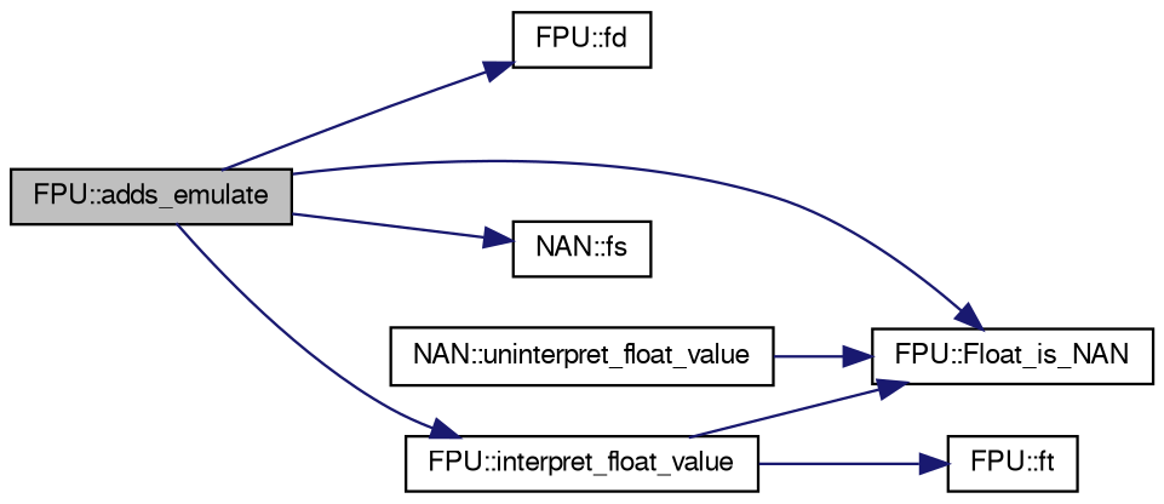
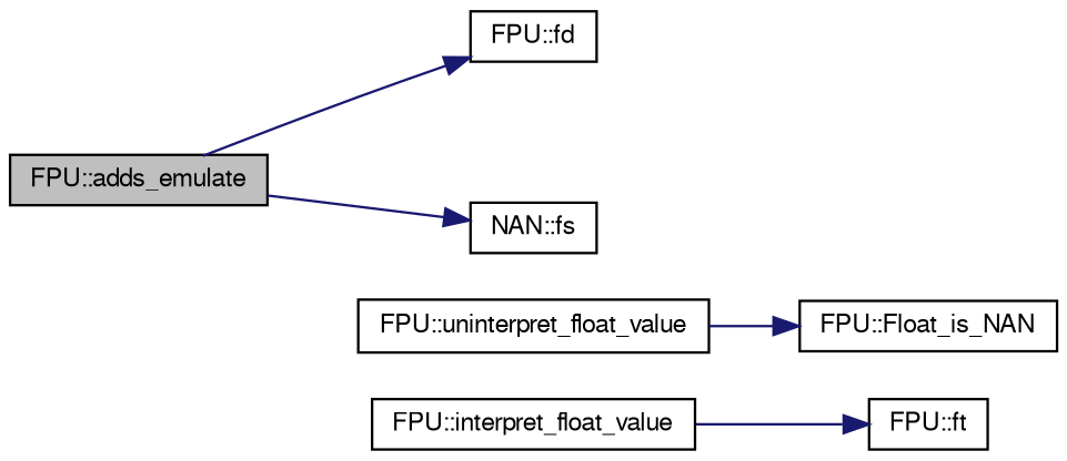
  digraph {
    rankdir=LR
    node [color=black fillcolor=white fontname=FreeSans fontsize=10 shape=record style=filled]
    edge [color=midnightblue fontname=FreeSans fontsize=10 labelfontname=FreeSans labelfontsize=10 style=solid]
    n1 [fillcolor=grey75 fontcolor=black height=0.2 label="FPU::adds_emulate" width=0.4]
    n2 [height=0.2 label="FPU::fd" width=0.4]
    n3 [height=0.2 label="FPU::Float_is_NAN" width=0.4]
    n4 [height=0.2 label="NAN::fs" width=0.4]
    n5 [height=0.2 label="FPU::interpret_float_value" width=0.4]
    n6 [height=0.2 label="FPU::ft" width=0.4]
-   n7 [height=0.2 label="NAN::uninterpret_float_value" width=0.4]
+   n7 [height=0.2 label="FPU::uninterpret_float_value" width=0.4]
    n1 -> n2
-   n1 -> n3
    n1 -> n4
-   n1 -> n5
-   n5 -> n3
    n5 -> n6
    n7 -> n3
  }
